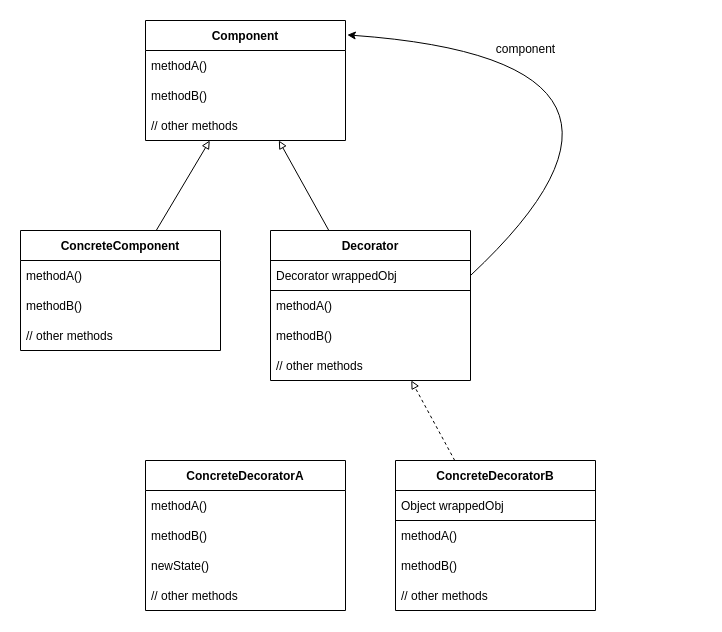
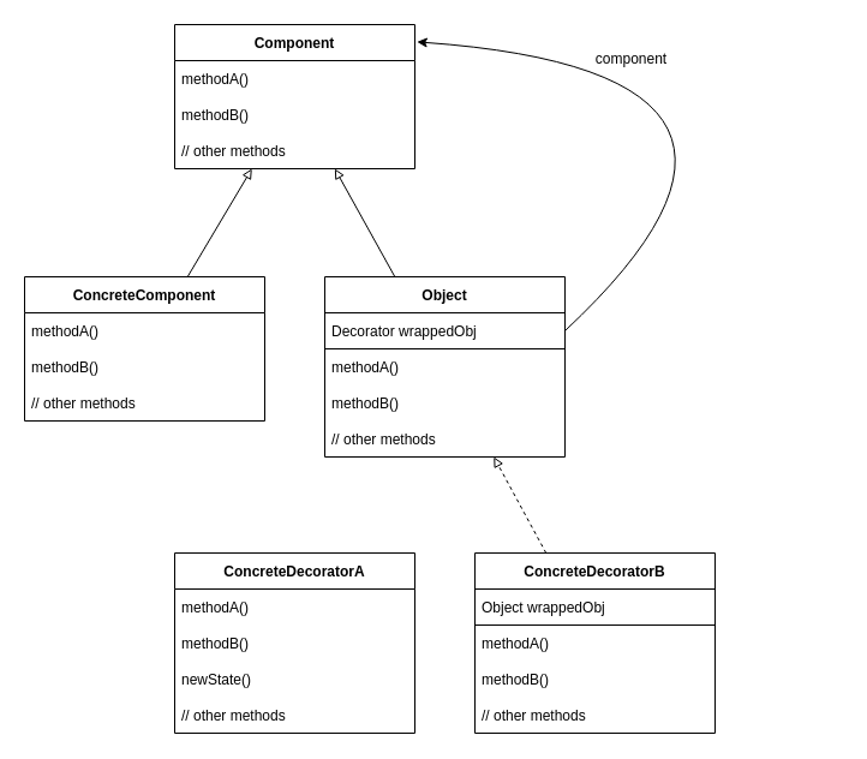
  <mxCell id="0" />
  <mxCell id="1" parent="0" />
  <mxCell id="2" value="Component" style="swimlane;fontStyle=1;childLayout=stackLayout;horizontal=1;startSize=30;horizontalStack=0;resizeParent=1;resizeParentMax=0;resizeLast=0;collapsible=1;marginBottom=0;" parent="1" vertex="1"><mxGeometry x="145" y="20" width="200" height="120" as="geometry" /></mxCell>
  <mxCell id="3" value="methodA()" style="text;strokeColor=none;fillColor=none;align=left;verticalAlign=middle;spacingLeft=4;spacingRight=4;overflow=hidden;points=[[0,0.5],[1,0.5]];portConstraint=eastwest;rotatable=0;" parent="2" vertex="1"><mxGeometry y="30" width="200" height="30" as="geometry" /></mxCell>
  <mxCell id="4" value="methodB()" style="text;strokeColor=none;fillColor=none;align=left;verticalAlign=middle;spacingLeft=4;spacingRight=4;overflow=hidden;points=[[0,0.5],[1,0.5]];portConstraint=eastwest;rotatable=0;" parent="2" vertex="1"><mxGeometry y="60" width="200" height="30" as="geometry" /></mxCell>
  <mxCell id="5" value="// other methods" style="text;strokeColor=none;fillColor=none;align=left;verticalAlign=middle;spacingLeft=4;spacingRight=4;overflow=hidden;points=[[0,0.5],[1,0.5]];portConstraint=eastwest;rotatable=0;" parent="2" vertex="1"><mxGeometry y="90" width="200" height="30" as="geometry" /></mxCell>
  <mxCell id="6" value="ConcreteComponent" style="swimlane;fontStyle=1;childLayout=stackLayout;horizontal=1;startSize=30;horizontalStack=0;resizeParent=1;resizeParentMax=0;resizeLast=0;collapsible=1;marginBottom=0;" parent="1" vertex="1"><mxGeometry x="20" y="230" width="200" height="120" as="geometry" /></mxCell>
  <mxCell id="7" value="methodA()" style="text;strokeColor=none;fillColor=none;align=left;verticalAlign=middle;spacingLeft=4;spacingRight=4;overflow=hidden;points=[[0,0.5],[1,0.5]];portConstraint=eastwest;rotatable=0;" parent="6" vertex="1"><mxGeometry y="30" width="200" height="30" as="geometry" /></mxCell>
  <mxCell id="8" value="methodB()" style="text;strokeColor=none;fillColor=none;align=left;verticalAlign=middle;spacingLeft=4;spacingRight=4;overflow=hidden;points=[[0,0.5],[1,0.5]];portConstraint=eastwest;rotatable=0;" parent="6" vertex="1"><mxGeometry y="60" width="200" height="30" as="geometry" /></mxCell>
  <mxCell id="9" value="// other methods" style="text;strokeColor=none;fillColor=none;align=left;verticalAlign=middle;spacingLeft=4;spacingRight=4;overflow=hidden;points=[[0,0.5],[1,0.5]];portConstraint=eastwest;rotatable=0;" parent="6" vertex="1"><mxGeometry y="90" width="200" height="30" as="geometry" /></mxCell>
  <mxCell id="10" value="" style="endArrow=block;html=1;rounded=0;endFill=0;" parent="1" source="6" target="2" edge="1"><mxGeometry width="50" height="50" relative="1" as="geometry"><mxPoint x="163" y="285" as="sourcePoint" /><mxPoint x="163" y="335" as="targetPoint" /></mxGeometry></mxCell>
- <mxCell id="11" value="Decorator" style="swimlane;fontStyle=1;childLayout=stackLayout;horizontal=1;startSize=30;horizontalStack=0;resizeParent=1;resizeParentMax=0;resizeLast=0;collapsible=1;marginBottom=0;" parent="1" vertex="1"><mxGeometry x="270" y="230" width="200" height="150" as="geometry" /></mxCell>
+ <mxCell id="11" value="Object" style="swimlane;fontStyle=1;childLayout=stackLayout;horizontal=1;startSize=30;horizontalStack=0;resizeParent=1;resizeParentMax=0;resizeLast=0;collapsible=1;marginBottom=0;" parent="1" vertex="1"><mxGeometry x="270" y="230" width="200" height="150" as="geometry" /></mxCell>
  <mxCell id="12" value="Decorator wrappedObj" style="text;strokeColor=default;fillColor=none;align=left;verticalAlign=middle;spacingLeft=4;spacingRight=4;overflow=hidden;points=[[0,0.5],[1,0.5]];portConstraint=eastwest;rotatable=0;" parent="11" vertex="1"><mxGeometry y="30" width="200" height="30" as="geometry" /></mxCell>
  <mxCell id="13" value="methodA()" style="text;strokeColor=none;fillColor=none;align=left;verticalAlign=middle;spacingLeft=4;spacingRight=4;overflow=hidden;points=[[0,0.5],[1,0.5]];portConstraint=eastwest;rotatable=0;" parent="11" vertex="1"><mxGeometry y="60" width="200" height="30" as="geometry" /></mxCell>
  <mxCell id="14" value="methodB()" style="text;strokeColor=none;fillColor=none;align=left;verticalAlign=middle;spacingLeft=4;spacingRight=4;overflow=hidden;points=[[0,0.5],[1,0.5]];portConstraint=eastwest;rotatable=0;" parent="11" vertex="1"><mxGeometry y="90" width="200" height="30" as="geometry" /></mxCell>
  <mxCell id="15" value="// other methods" style="text;strokeColor=none;fillColor=none;align=left;verticalAlign=middle;spacingLeft=4;spacingRight=4;overflow=hidden;points=[[0,0.5],[1,0.5]];portConstraint=eastwest;rotatable=0;" parent="11" vertex="1"><mxGeometry y="120" width="200" height="30" as="geometry" /></mxCell>
  <mxCell id="16" value="" style="endArrow=block;html=1;rounded=0;endFill=0;" parent="1" source="11" target="2" edge="1"><mxGeometry width="50" height="50" relative="1" as="geometry"><mxPoint x="176.429" y="240" as="sourcePoint" /><mxPoint x="223.571" y="150" as="targetPoint" /></mxGeometry></mxCell>
  <mxCell id="17" value="ConcreteDecoratorA" style="swimlane;fontStyle=1;childLayout=stackLayout;horizontal=1;startSize=30;horizontalStack=0;resizeParent=1;resizeParentMax=0;resizeLast=0;collapsible=1;marginBottom=0;" parent="1" vertex="1"><mxGeometry x="145" y="460" width="200" height="150" as="geometry" /></mxCell>
  <mxCell id="18" value="methodA()" style="text;strokeColor=none;fillColor=none;align=left;verticalAlign=middle;spacingLeft=4;spacingRight=4;overflow=hidden;points=[[0,0.5],[1,0.5]];portConstraint=eastwest;rotatable=0;" parent="17" vertex="1"><mxGeometry y="30" width="200" height="30" as="geometry" /></mxCell>
  <mxCell id="19" value="methodB()" style="text;strokeColor=none;fillColor=none;align=left;verticalAlign=middle;spacingLeft=4;spacingRight=4;overflow=hidden;points=[[0,0.5],[1,0.5]];portConstraint=eastwest;rotatable=0;" parent="17" vertex="1"><mxGeometry y="60" width="200" height="30" as="geometry" /></mxCell>
  <mxCell id="20" value="newState()" style="text;strokeColor=none;fillColor=none;align=left;verticalAlign=middle;spacingLeft=4;spacingRight=4;overflow=hidden;points=[[0,0.5],[1,0.5]];portConstraint=eastwest;rotatable=0;" parent="17" vertex="1"><mxGeometry y="90" width="200" height="30" as="geometry" /></mxCell>
  <mxCell id="21" value="// other methods" style="text;strokeColor=none;fillColor=none;align=left;verticalAlign=middle;spacingLeft=4;spacingRight=4;overflow=hidden;points=[[0,0.5],[1,0.5]];portConstraint=eastwest;rotatable=0;" parent="17" vertex="1"><mxGeometry y="120" width="200" height="30" as="geometry" /></mxCell>
  <mxCell id="22" value="ConcreteDecoratorB" style="swimlane;fontStyle=1;childLayout=stackLayout;horizontal=1;startSize=30;horizontalStack=0;resizeParent=1;resizeParentMax=0;resizeLast=0;collapsible=1;marginBottom=0;" parent="1" vertex="1"><mxGeometry x="395" y="460" width="200" height="150" as="geometry" /></mxCell>
  <mxCell id="23" value="Object wrappedObj" style="text;strokeColor=default;fillColor=none;align=left;verticalAlign=middle;spacingLeft=4;spacingRight=4;overflow=hidden;points=[[0,0.5],[1,0.5]];portConstraint=eastwest;rotatable=0;" parent="22" vertex="1"><mxGeometry y="30" width="200" height="30" as="geometry" /></mxCell>
  <mxCell id="24" value="methodA()" style="text;strokeColor=none;fillColor=none;align=left;verticalAlign=middle;spacingLeft=4;spacingRight=4;overflow=hidden;points=[[0,0.5],[1,0.5]];portConstraint=eastwest;rotatable=0;" parent="22" vertex="1"><mxGeometry y="60" width="200" height="30" as="geometry" /></mxCell>
  <mxCell id="25" value="methodB()" style="text;strokeColor=none;fillColor=none;align=left;verticalAlign=middle;spacingLeft=4;spacingRight=4;overflow=hidden;points=[[0,0.5],[1,0.5]];portConstraint=eastwest;rotatable=0;" parent="22" vertex="1"><mxGeometry y="90" width="200" height="30" as="geometry" /></mxCell>
  <mxCell id="26" value="// other methods" style="text;strokeColor=none;fillColor=none;align=left;verticalAlign=middle;spacingLeft=4;spacingRight=4;overflow=hidden;points=[[0,0.5],[1,0.5]];portConstraint=eastwest;rotatable=0;" parent="22" vertex="1"><mxGeometry y="120" width="200" height="30" as="geometry" /></mxCell>
  <mxCell id="27" value="" style="endArrow=block;html=1;rounded=0;endFill=0;dashed=1;" parent="1" source="22" target="11" edge="1"><mxGeometry width="50" height="50" relative="1" as="geometry"><mxPoint x="338.333" y="240" as="sourcePoint" /><mxPoint x="288.333" y="150" as="targetPoint" /></mxGeometry></mxCell>
  <mxCell id="28" value="" style="endArrow=classic;html=1;jumpStyle=none;entryX=1.009;entryY=0.12;entryDx=0;entryDy=0;entryPerimeter=0;exitX=1;exitY=0.5;exitDx=0;exitDy=0;strokeColor=default;curved=1;" parent="1" source="12" target="2" edge="1"><mxGeometry width="50" height="50" relative="1" as="geometry"><mxPoint x="470" y="-90" as="sourcePoint" /><mxPoint x="380" y="20" as="targetPoint" /><Array as="points"><mxPoint x="700" y="60" /></Array></mxGeometry></mxCell>
  <mxCell id="29" value="component" style="text;html=1;align=center;verticalAlign=middle;resizable=0;points=[];autosize=1;strokeColor=none;fillColor=none;" parent="1" vertex="1"><mxGeometry x="485" y="34" width="80" height="30" as="geometry" /></mxCell>
